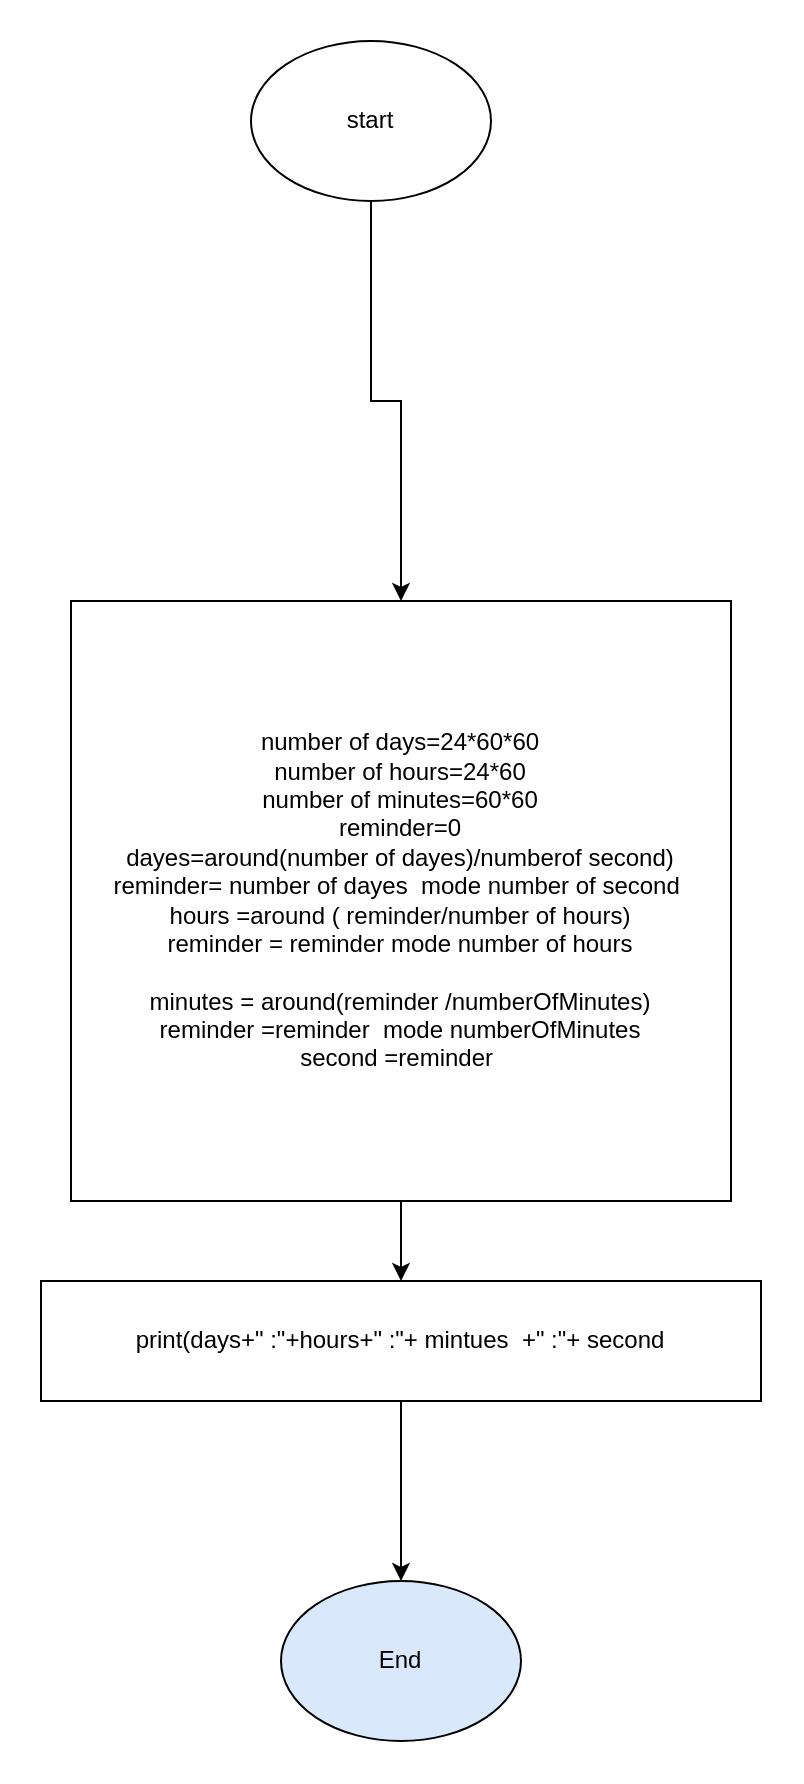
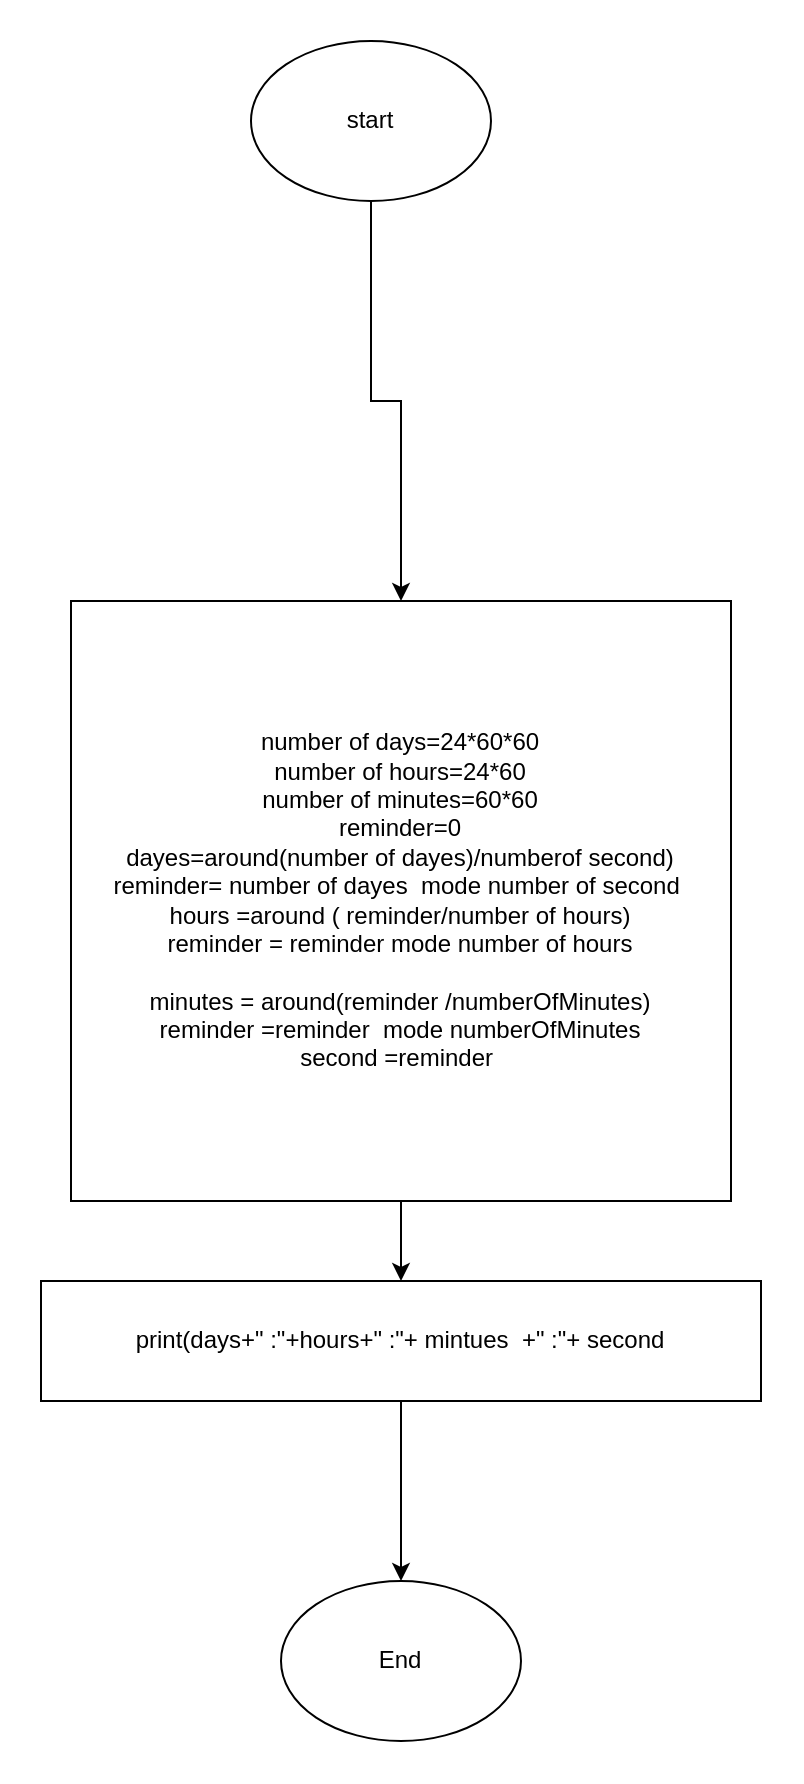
  <mxCell id="0" />
  <mxCell id="1" parent="0" />
  <mxCell id="2" value="" style="edgeStyle=orthogonalEdgeStyle;rounded=0;orthogonalLoop=1;jettySize=auto;html=1;" parent="1" source="3" target="5" edge="1"><mxGeometry relative="1" as="geometry" /></mxCell>
  <mxCell id="3" value="start" style="ellipse;whiteSpace=wrap;html=1;" parent="1" vertex="1"><mxGeometry x="125" y="20" width="120" height="80" as="geometry" /></mxCell>
  <mxCell id="4" value="" style="edgeStyle=orthogonalEdgeStyle;rounded=0;orthogonalLoop=1;jettySize=auto;html=1;" parent="1" source="5" target="7" edge="1"><mxGeometry relative="1" as="geometry" /></mxCell>
  <mxCell id="5" value="number of days=24*60*60&lt;br&gt;number of hours=24*60&lt;br&gt;number of minutes=60*60&lt;br&gt;reminder=0&lt;br&gt;dayes=around(number of dayes)/numberof second)&lt;br&gt;reminder= number of dayes&amp;nbsp; mode number of second&amp;nbsp;&lt;br&gt;hours =around ( reminder/number of hours)&lt;br&gt;reminder = reminder&amp;nbsp;mode number of hours&lt;br&gt;&lt;br&gt;minutes = around(reminder&amp;nbsp;/numberOfMinutes)&lt;br&gt;reminder =reminder&amp;nbsp; mode numberOfMinutes&lt;br&gt;second =reminder&amp;nbsp;" style="rounded=0;whiteSpace=wrap;html=1;" parent="1" vertex="1"><mxGeometry x="35" y="300" width="330" height="300" as="geometry" /></mxCell>
  <mxCell id="6" style="edgeStyle=orthogonalEdgeStyle;rounded=0;orthogonalLoop=1;jettySize=auto;html=1;entryX=0.5;entryY=0;entryDx=0;entryDy=0;" parent="1" source="7" target="8" edge="1"><mxGeometry relative="1" as="geometry" /></mxCell>
  <mxCell id="7" value="print(days+&quot; :&quot;+hours+&quot; :&quot;+ mintues&amp;nbsp; +&quot; :&quot;+ second" style="rounded=0;whiteSpace=wrap;html=1;" parent="1" vertex="1"><mxGeometry x="20" y="640" width="360" height="60" as="geometry" /></mxCell>
- <mxCell id="8" value="End" style="ellipse;whiteSpace=wrap;html=1;fillColor=#dae8fc;" parent="1" vertex="1"><mxGeometry x="140" y="790" width="120" height="80" as="geometry" /></mxCell>
+ <mxCell id="8" value="End" style="ellipse;whiteSpace=wrap;html=1;" parent="1" vertex="1"><mxGeometry x="140" y="790" width="120" height="80" as="geometry" /></mxCell>
